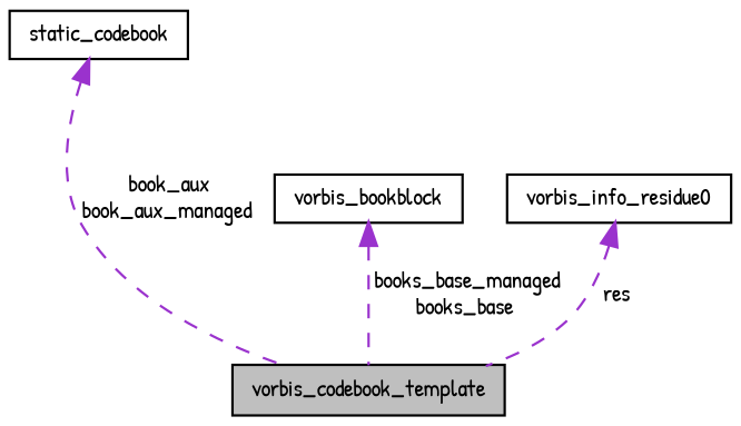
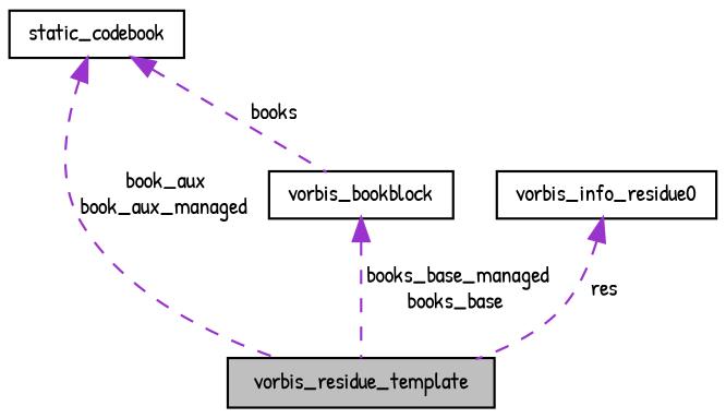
  digraph {
    fontname="Patrick Hand"
    node [color=black fillcolor=white fontname="Patrick Hand" fontsize=10 shape=record style=filled]
    edge [color=darkorchid3 dir=back fontname="Patrick Hand" fontsize=10 labelfontname=Helvetica labelfontsize=10 style=dashed]
-   n1 [fillcolor=grey75 fontcolor=black height=0.2 label=vorbis_codebook_template width=0.4]
+   n1 [fillcolor=grey75 fontcolor=black height=0.2 label=vorbis_residue_template width=0.4]
    n2 [height=0.2 label=static_codebook width=0.4]
    n3 [height=0.2 label=vorbis_bookblock width=0.4]
    n4 [height=0.2 label=vorbis_info_residue0 width=0.4]
    n2 -> n1 [label=" book_aux\nbook_aux_managed"]
+   n2 -> n3 [label=" books"]
    n3 -> n1 [label=" books_base_managed\nbooks_base"]
    n4 -> n1 [label=" res"]
  }
